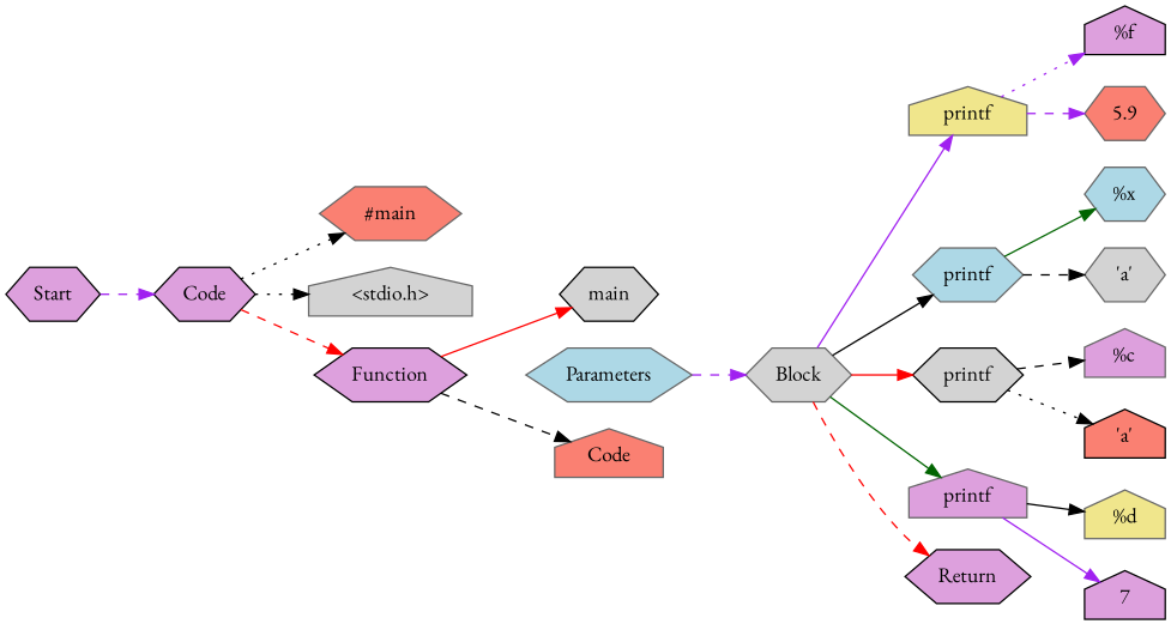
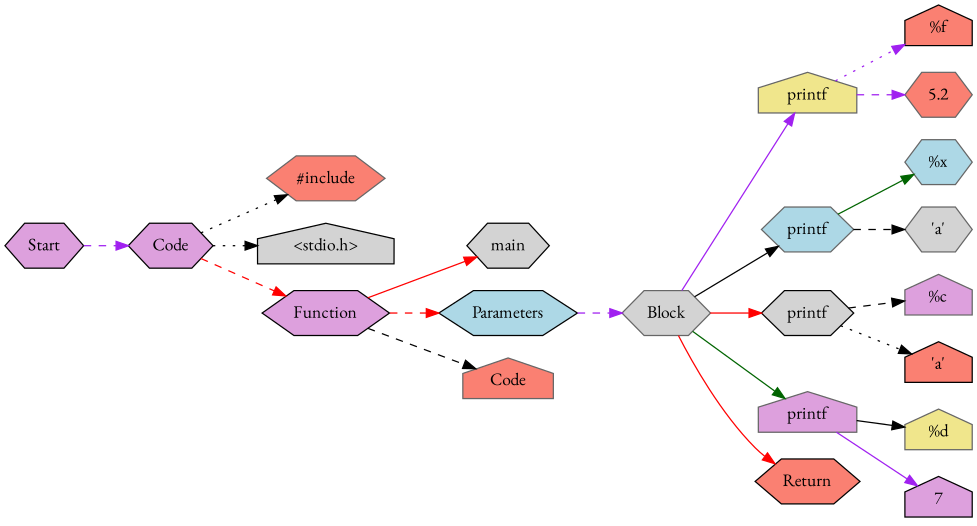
  digraph {
    fontname="EB Garamond"
    rankdir=LR
    node [color=gray40 fillcolor=plum fontname="EB Garamond" shape=hexagon style=filled]
    edge [color=black fontname="EB Garamond" style=solid]
    n1 [color=black label=Start]
    n2 [color=black label=Code]
-   n3 [fillcolor=salmon label="#main"]
-   n4 [fillcolor=lightgrey label="<stdio.h>" shape=house]
+   n3 [fillcolor=salmon label="#include"]
+   n4 [color=black fillcolor=lightgrey label="<stdio.h>" shape=house]
    n5 [color=black label=Function]
    n6 [color=black fillcolor=lightgrey label=main]
-   n7 [fillcolor=lightblue label=Parameters]
+   n7 [color=black fillcolor=lightblue label=Parameters]
    n8 [fillcolor=salmon label=Code shape=house]
    n9 [fillcolor=lightgrey label=Block]
    n10 [fillcolor=khaki label=printf shape=house]
    n11 [fillcolor=lightblue label=printf]
    n12 [color=black fillcolor=lightgrey label=printf]
    n13 [label=printf shape=house]
-   n14 [color=black label=Return]
-   n15 [color=black label="%f" shape=house]
-   n16 [fillcolor=salmon label=5.9]
+   n14 [color=black fillcolor=salmon label=Return]
+   n15 [color=black fillcolor=salmon label="%f" shape=house]
+   n16 [fillcolor=salmon label=5.2]
    n17 [fillcolor=lightblue label="%x"]
    n18 [fillcolor=lightgrey label="'a'"]
    n19 [label="%c" shape=house]
    n20 [color=black fillcolor=salmon label="'a'" shape=house]
    n21 [fillcolor=khaki label="%d" shape=house]
    n22 [color=black label=7 shape=house]
    n1 -> n2 [color=purple style=dashed]
    n2 -> n3 [style=dotted]
    n2 -> n4 [style=dotted]
    n2 -> n5 [color=red style=dashed]
    n5 -> n6 [color=red]
+   n5 -> n7 [color=red style=dashed]
    n5 -> n8 [style=dashed]
    n7 -> n9 [color=purple style=dashed]
    n9 -> n10 [color=purple]
    n9 -> n11
    n9 -> n12 [color=red]
    n9 -> n13 [color=darkgreen]
-   n9 -> n14 [color=red style=dashed]
+   n9 -> n14 [color=red]
    n10 -> n15 [color=purple style=dotted]
    n10 -> n16 [color=purple style=dashed]
    n11 -> n17 [color=darkgreen]
    n11 -> n18 [style=dashed]
    n12 -> n19 [style=dashed]
    n12 -> n20 [style=dotted]
    n13 -> n21
    n13 -> n22 [color=purple]
  }
